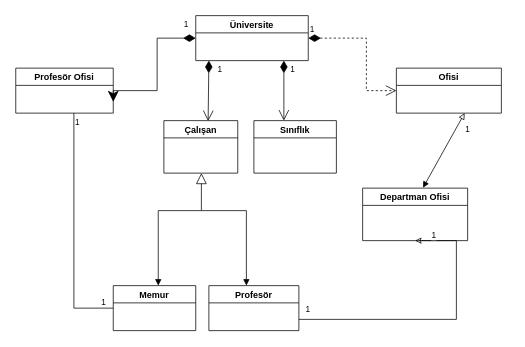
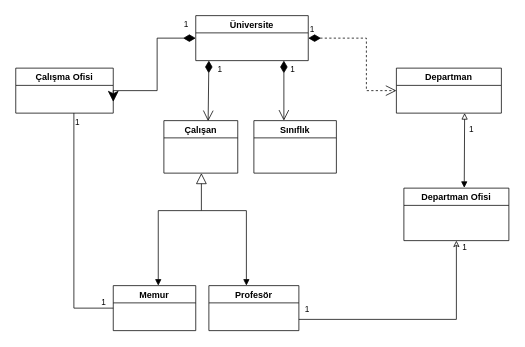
  <mxCell id="0" />
  <mxCell id="1" parent="0" />
  <mxCell id="2" value="Üniversite" style="swimlane;" vertex="1" parent="1"><mxGeometry x="260.5" y="20" width="150" height="60" as="geometry" /></mxCell>
- <mxCell id="3" value="Profesör Ofisi" style="swimlane;" vertex="1" parent="1"><mxGeometry x="20.5" y="90" width="130" height="60" as="geometry" /></mxCell>
- <mxCell id="4" value="Ofisi" style="swimlane;startSize=23;" vertex="1" parent="1"><mxGeometry x="528" y="90" width="140" height="60" as="geometry" /></mxCell>
+ <mxCell id="3" value="Çalışma Ofisi" style="swimlane;" vertex="1" parent="1"><mxGeometry x="20.5" y="90" width="130" height="60" as="geometry" /></mxCell>
+ <mxCell id="4" value="Departman" style="swimlane;startSize=23;" vertex="1" parent="1"><mxGeometry x="528" y="90" width="140" height="60" as="geometry" /></mxCell>
  <mxCell id="5" value="Sınıflık" style="swimlane;" vertex="1" parent="1"><mxGeometry x="338" y="160" width="110" height="70" as="geometry" /></mxCell>
- <mxCell id="6" value="Departman Ofisi" style="swimlane;startSize=23;" vertex="1" parent="1"><mxGeometry x="483" y="250" width="140" height="70" as="geometry" /></mxCell>
+ <mxCell id="6" value="Departman Ofisi" style="swimlane;startSize=23;" vertex="1" parent="1"><mxGeometry x="538" y="250" width="140" height="70" as="geometry" /></mxCell>
  <mxCell id="7" value="Memur" style="swimlane;" vertex="1" parent="1"><mxGeometry x="150.5" y="380" width="110" height="60" as="geometry" /></mxCell>
  <mxCell id="8" value="Profesör" style="swimlane;" vertex="1" parent="1"><mxGeometry x="278" y="380" width="120" height="60" as="geometry" /></mxCell>
  <mxCell id="9" value="1" style="endArrow=open;html=1;endSize=12;startArrow=diamondThin;startSize=14;startFill=1;edgeStyle=orthogonalEdgeStyle;align=left;verticalAlign=bottom;rounded=0;exitX=1;exitY=0.5;exitDx=0;exitDy=0;entryX=0;entryY=0.5;entryDx=0;entryDy=0;dashed=1;" edge="1" parent="1" source="2" target="4"><mxGeometry x="-1" y="3" relative="1" as="geometry"><mxPoint x="378" y="9.5" as="sourcePoint" /><mxPoint x="498" y="160" as="targetPoint" /><Array as="points"><mxPoint x="488" y="50" /><mxPoint x="488" y="120" /></Array></mxGeometry></mxCell>
  <mxCell id="10" value="1" style="endArrow=open;html=1;endSize=12;startArrow=diamondThin;startSize=14;startFill=1;align=left;verticalAlign=bottom;rounded=0;strokeColor=default;entryX=0.599;entryY=0.01;entryDx=0;entryDy=0;entryPerimeter=0;" edge="1" parent="1" target="12"><mxGeometry x="-0.5" y="10" relative="1" as="geometry"><mxPoint x="278" y="80" as="sourcePoint" /><mxPoint x="308" y="160" as="targetPoint" /><Array as="points" /><mxPoint as="offset" /></mxGeometry></mxCell>
  <mxCell id="11" value="1" style="endArrow=open;html=1;endSize=12;startArrow=diamondThin;startSize=14;startFill=1;align=left;verticalAlign=bottom;rounded=0;strokeColor=default;" edge="1" parent="1"><mxGeometry x="-0.5" y="7" relative="1" as="geometry"><mxPoint x="378" y="80" as="sourcePoint" /><mxPoint x="378" y="160" as="targetPoint" /><mxPoint as="offset" /></mxGeometry></mxCell>
  <mxCell id="12" value="Çalışan" style="swimlane;" vertex="1" parent="1"><mxGeometry x="218" y="160" width="98.5" height="70" as="geometry" /></mxCell>
  <mxCell id="13" value="" style="endArrow=block;endFill=0;endSize=12;html=1;rounded=0;strokeColor=default;strokeWidth=1;" edge="1" parent="1"><mxGeometry width="160" relative="1" as="geometry"><mxPoint x="268" y="280" as="sourcePoint" /><mxPoint x="268" y="230" as="targetPoint" /></mxGeometry></mxCell>
  <mxCell id="14" value="" style="html=1;verticalAlign=bottom;endArrow=block;rounded=0;strokeColor=default;" edge="1" parent="1"><mxGeometry width="80" relative="1" as="geometry"><mxPoint x="268" y="280" as="sourcePoint" /><mxPoint x="328" y="380" as="targetPoint" /><Array as="points"><mxPoint x="328" y="280" /></Array></mxGeometry></mxCell>
  <mxCell id="15" value="" style="endArrow=none;html=1;edgeStyle=orthogonalEdgeStyle;rounded=0;strokeColor=default;strokeWidth=1;entryX=0;entryY=0.5;entryDx=0;entryDy=0;" edge="1" parent="1" target="7"><mxGeometry relative="1" as="geometry"><mxPoint x="98" y="150" as="sourcePoint" /><mxPoint x="178" y="360" as="targetPoint" /><Array as="points"><mxPoint x="98" y="410" /></Array></mxGeometry></mxCell>
  <mxCell id="16" value="1" style="edgeLabel;resizable=0;html=1;align=left;verticalAlign=bottom;" connectable="0" vertex="1" parent="15"><mxGeometry x="-1" relative="1" as="geometry"><mxPoint y="20" as="offset" /></mxGeometry></mxCell>
  <mxCell id="17" value="1" style="edgeLabel;resizable=0;html=1;align=right;verticalAlign=bottom;" connectable="0" vertex="1" parent="15"><mxGeometry x="1" relative="1" as="geometry"><mxPoint x="-10" as="offset" /></mxGeometry></mxCell>
  <mxCell id="18" value="1" style="endArrow=classic;html=1;endSize=12;startArrow=diamondThin;startSize=14;startFill=1;edgeStyle=orthogonalEdgeStyle;align=left;verticalAlign=bottom;rounded=0;fontColor=#000000;strokeColor=default;strokeWidth=1;exitX=0;exitY=0.5;exitDx=0;exitDy=0;entryX=1;entryY=0.75;entryDx=0;entryDy=0;" edge="1" parent="1" source="2" target="3"><mxGeometry x="-0.818" y="-10" relative="1" as="geometry"><mxPoint x="28" y="150" as="sourcePoint" /><mxPoint x="178" y="0" as="targetPoint" /><Array as="points"><mxPoint x="209" y="50" /><mxPoint x="209" y="120" /></Array><mxPoint as="offset" /></mxGeometry></mxCell>
  <mxCell id="19" value="" style="html=1;verticalAlign=bottom;endArrow=classic;rounded=0;strokeColor=default;exitX=1;exitY=0.75;exitDx=0;exitDy=0;endFill=0;entryX=0.5;entryY=1;entryDx=0;entryDy=0;" edge="1" parent="1" source="8" target="6"><mxGeometry width="80" relative="1" as="geometry"><mxPoint x="548" y="320" as="sourcePoint" /><mxPoint x="678" y="230" as="targetPoint" /><Array as="points"><mxPoint x="608" y="425" /><mxPoint x="608" y="320" /></Array></mxGeometry></mxCell>
  <mxCell id="20" value="1" style="edgeLabel;html=1;align=center;verticalAlign=middle;resizable=0;points=[];fontColor=#000000;" vertex="1" connectable="0" parent="19"><mxGeometry x="0.913" y="-2" relative="1" as="geometry"><mxPoint x="8" y="-6" as="offset" /></mxGeometry></mxCell>
  <mxCell id="21" value="1" style="edgeLabel;html=1;align=center;verticalAlign=middle;resizable=0;points=[];fontColor=#000000;" vertex="1" connectable="0" parent="19"><mxGeometry x="-0.938" relative="1" as="geometry"><mxPoint y="-15" as="offset" /></mxGeometry></mxCell>
  <mxCell id="22" value="" style="html=1;verticalAlign=bottom;endArrow=block;rounded=0;strokeColor=default;endFill=1;startArrow=block;startFill=0;entryX=0.575;entryY=-0.006;entryDx=0;entryDy=0;entryPerimeter=0;" edge="1" parent="1" target="6"><mxGeometry width="80" relative="1" as="geometry"><mxPoint x="619" y="150" as="sourcePoint" /><mxPoint x="618" y="160" as="targetPoint" /><Array as="points" /></mxGeometry></mxCell>
  <mxCell id="23" value="1" style="edgeLabel;html=1;align=center;verticalAlign=middle;resizable=0;points=[];fontColor=#000000;" vertex="1" connectable="0" parent="22"><mxGeometry x="-0.794" y="1" relative="1" as="geometry"><mxPoint x="8" y="10" as="offset" /></mxGeometry></mxCell>
  <mxCell id="24" value="" style="html=1;verticalAlign=bottom;endArrow=block;rounded=0;strokeColor=default;" edge="1" parent="1"><mxGeometry width="80" relative="1" as="geometry"><mxPoint x="268" y="280" as="sourcePoint" /><mxPoint x="210.5" y="380" as="targetPoint" /><Array as="points"><mxPoint x="210.5" y="280" /></Array></mxGeometry></mxCell>
